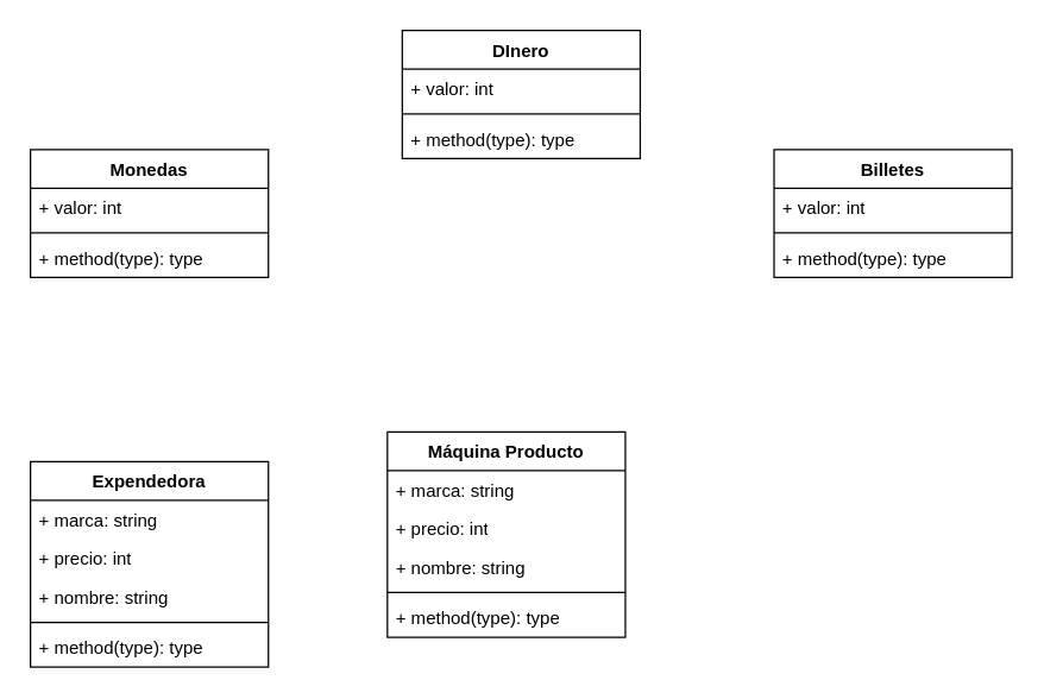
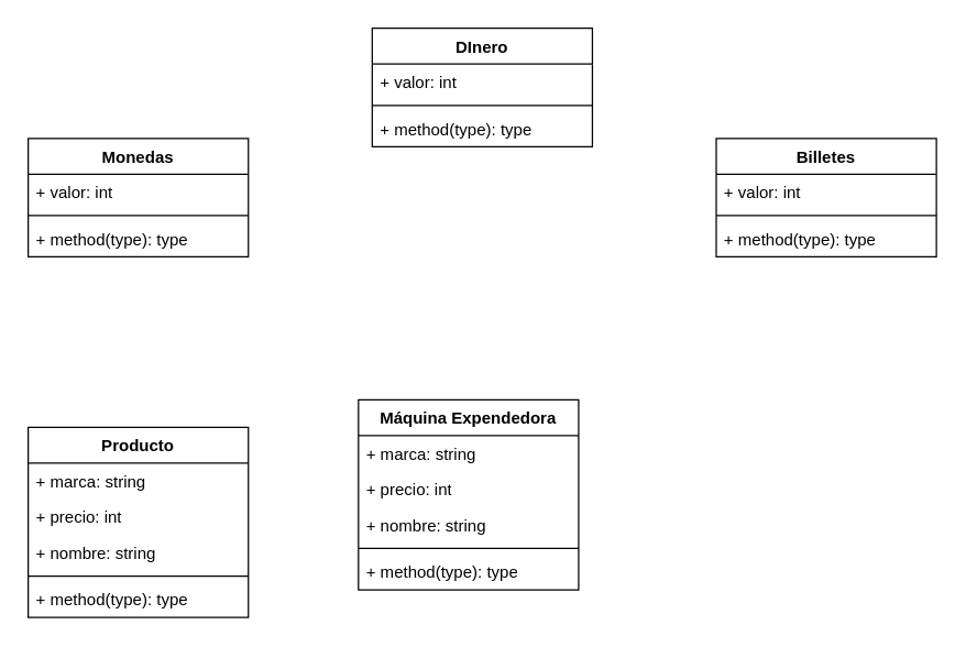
  <mxCell id="0" />
  <mxCell id="1" parent="0" />
- <mxCell id="2" value="Expendedora" style="swimlane;fontStyle=1;align=center;verticalAlign=top;childLayout=stackLayout;horizontal=1;startSize=26;horizontalStack=0;resizeParent=1;resizeParentMax=0;resizeLast=0;collapsible=1;marginBottom=0;whiteSpace=wrap;html=1;" vertex="1" parent="1"><mxGeometry x="20" y="310" width="160" height="138" as="geometry" /></mxCell>
+ <mxCell id="2" value="Producto" style="swimlane;fontStyle=1;align=center;verticalAlign=top;childLayout=stackLayout;horizontal=1;startSize=26;horizontalStack=0;resizeParent=1;resizeParentMax=0;resizeLast=0;collapsible=1;marginBottom=0;whiteSpace=wrap;html=1;" vertex="1" parent="1"><mxGeometry x="20" y="310" width="160" height="138" as="geometry" /></mxCell>
  <mxCell id="3" value="+ marca: string&lt;br&gt;" style="text;strokeColor=none;fillColor=none;align=left;verticalAlign=top;spacingLeft=4;spacingRight=4;overflow=hidden;rotatable=0;points=[[0,0.5],[1,0.5]];portConstraint=eastwest;whiteSpace=wrap;html=1;" vertex="1" parent="2"><mxGeometry y="26" width="160" height="26" as="geometry" /></mxCell>
  <mxCell id="4" value="+ precio: int" style="text;strokeColor=none;fillColor=none;align=left;verticalAlign=top;spacingLeft=4;spacingRight=4;overflow=hidden;rotatable=0;points=[[0,0.5],[1,0.5]];portConstraint=eastwest;whiteSpace=wrap;html=1;" vertex="1" parent="2"><mxGeometry y="52" width="160" height="26" as="geometry" /></mxCell>
  <mxCell id="5" value="+ nombre: string" style="text;strokeColor=none;fillColor=none;align=left;verticalAlign=top;spacingLeft=4;spacingRight=4;overflow=hidden;rotatable=0;points=[[0,0.5],[1,0.5]];portConstraint=eastwest;whiteSpace=wrap;html=1;" vertex="1" parent="2"><mxGeometry y="78" width="160" height="26" as="geometry" /></mxCell>
  <mxCell id="6" value="" style="line;strokeWidth=1;fillColor=none;align=left;verticalAlign=middle;spacingTop=-1;spacingLeft=3;spacingRight=3;rotatable=0;labelPosition=right;points=[];portConstraint=eastwest;strokeColor=inherit;" vertex="1" parent="2"><mxGeometry y="104" width="160" height="8" as="geometry" /></mxCell>
  <mxCell id="7" value="+ method(type): type" style="text;strokeColor=none;fillColor=none;align=left;verticalAlign=top;spacingLeft=4;spacingRight=4;overflow=hidden;rotatable=0;points=[[0,0.5],[1,0.5]];portConstraint=eastwest;whiteSpace=wrap;html=1;" vertex="1" parent="2"><mxGeometry y="112" width="160" height="26" as="geometry" /></mxCell>
- <mxCell id="8" value="Máquina Producto" style="swimlane;fontStyle=1;align=center;verticalAlign=top;childLayout=stackLayout;horizontal=1;startSize=26;horizontalStack=0;resizeParent=1;resizeParentMax=0;resizeLast=0;collapsible=1;marginBottom=0;whiteSpace=wrap;html=1;" vertex="1" parent="1"><mxGeometry x="260" y="290" width="160" height="138" as="geometry" /></mxCell>
+ <mxCell id="8" value="Máquina Expendedora" style="swimlane;fontStyle=1;align=center;verticalAlign=top;childLayout=stackLayout;horizontal=1;startSize=26;horizontalStack=0;resizeParent=1;resizeParentMax=0;resizeLast=0;collapsible=1;marginBottom=0;whiteSpace=wrap;html=1;" vertex="1" parent="1"><mxGeometry x="260" y="290" width="160" height="138" as="geometry" /></mxCell>
  <mxCell id="9" value="+ marca: string&lt;br&gt;" style="text;strokeColor=none;fillColor=none;align=left;verticalAlign=top;spacingLeft=4;spacingRight=4;overflow=hidden;rotatable=0;points=[[0,0.5],[1,0.5]];portConstraint=eastwest;whiteSpace=wrap;html=1;" vertex="1" parent="8"><mxGeometry y="26" width="160" height="26" as="geometry" /></mxCell>
  <mxCell id="10" value="+ precio: int" style="text;strokeColor=none;fillColor=none;align=left;verticalAlign=top;spacingLeft=4;spacingRight=4;overflow=hidden;rotatable=0;points=[[0,0.5],[1,0.5]];portConstraint=eastwest;whiteSpace=wrap;html=1;" vertex="1" parent="8"><mxGeometry y="52" width="160" height="26" as="geometry" /></mxCell>
  <mxCell id="11" value="+ nombre: string" style="text;strokeColor=none;fillColor=none;align=left;verticalAlign=top;spacingLeft=4;spacingRight=4;overflow=hidden;rotatable=0;points=[[0,0.5],[1,0.5]];portConstraint=eastwest;whiteSpace=wrap;html=1;" vertex="1" parent="8"><mxGeometry y="78" width="160" height="26" as="geometry" /></mxCell>
  <mxCell id="12" value="" style="line;strokeWidth=1;fillColor=none;align=left;verticalAlign=middle;spacingTop=-1;spacingLeft=3;spacingRight=3;rotatable=0;labelPosition=right;points=[];portConstraint=eastwest;strokeColor=inherit;" vertex="1" parent="8"><mxGeometry y="104" width="160" height="8" as="geometry" /></mxCell>
  <mxCell id="13" value="+ method(type): type" style="text;strokeColor=none;fillColor=none;align=left;verticalAlign=top;spacingLeft=4;spacingRight=4;overflow=hidden;rotatable=0;points=[[0,0.5],[1,0.5]];portConstraint=eastwest;whiteSpace=wrap;html=1;" vertex="1" parent="8"><mxGeometry y="112" width="160" height="26" as="geometry" /></mxCell>
  <mxCell id="14" value="DInero" style="swimlane;fontStyle=1;align=center;verticalAlign=top;childLayout=stackLayout;horizontal=1;startSize=26;horizontalStack=0;resizeParent=1;resizeParentMax=0;resizeLast=0;collapsible=1;marginBottom=0;whiteSpace=wrap;html=1;" vertex="1" parent="1"><mxGeometry x="270" y="20" width="160" height="86" as="geometry" /></mxCell>
  <mxCell id="15" value="+ valor: int" style="text;strokeColor=none;fillColor=none;align=left;verticalAlign=top;spacingLeft=4;spacingRight=4;overflow=hidden;rotatable=0;points=[[0,0.5],[1,0.5]];portConstraint=eastwest;whiteSpace=wrap;html=1;" vertex="1" parent="14"><mxGeometry y="26" width="160" height="26" as="geometry" /></mxCell>
  <mxCell id="16" value="" style="line;strokeWidth=1;fillColor=none;align=left;verticalAlign=middle;spacingTop=-1;spacingLeft=3;spacingRight=3;rotatable=0;labelPosition=right;points=[];portConstraint=eastwest;strokeColor=inherit;" vertex="1" parent="14"><mxGeometry y="52" width="160" height="8" as="geometry" /></mxCell>
  <mxCell id="17" value="+ method(type): type" style="text;strokeColor=none;fillColor=none;align=left;verticalAlign=top;spacingLeft=4;spacingRight=4;overflow=hidden;rotatable=0;points=[[0,0.5],[1,0.5]];portConstraint=eastwest;whiteSpace=wrap;html=1;" vertex="1" parent="14"><mxGeometry y="60" width="160" height="26" as="geometry" /></mxCell>
  <mxCell id="18" value="Monedas" style="swimlane;fontStyle=1;align=center;verticalAlign=top;childLayout=stackLayout;horizontal=1;startSize=26;horizontalStack=0;resizeParent=1;resizeParentMax=0;resizeLast=0;collapsible=1;marginBottom=0;whiteSpace=wrap;html=1;" vertex="1" parent="1"><mxGeometry x="20" y="100" width="160" height="86" as="geometry" /></mxCell>
  <mxCell id="19" value="+ valor: int" style="text;strokeColor=none;fillColor=none;align=left;verticalAlign=top;spacingLeft=4;spacingRight=4;overflow=hidden;rotatable=0;points=[[0,0.5],[1,0.5]];portConstraint=eastwest;whiteSpace=wrap;html=1;" vertex="1" parent="18"><mxGeometry y="26" width="160" height="26" as="geometry" /></mxCell>
  <mxCell id="20" value="" style="line;strokeWidth=1;fillColor=none;align=left;verticalAlign=middle;spacingTop=-1;spacingLeft=3;spacingRight=3;rotatable=0;labelPosition=right;points=[];portConstraint=eastwest;strokeColor=inherit;" vertex="1" parent="18"><mxGeometry y="52" width="160" height="8" as="geometry" /></mxCell>
  <mxCell id="21" value="+ method(type): type" style="text;strokeColor=none;fillColor=none;align=left;verticalAlign=top;spacingLeft=4;spacingRight=4;overflow=hidden;rotatable=0;points=[[0,0.5],[1,0.5]];portConstraint=eastwest;whiteSpace=wrap;html=1;" vertex="1" parent="18"><mxGeometry y="60" width="160" height="26" as="geometry" /></mxCell>
  <mxCell id="22" value="Billetes" style="swimlane;fontStyle=1;align=center;verticalAlign=top;childLayout=stackLayout;horizontal=1;startSize=26;horizontalStack=0;resizeParent=1;resizeParentMax=0;resizeLast=0;collapsible=1;marginBottom=0;whiteSpace=wrap;html=1;" vertex="1" parent="1"><mxGeometry x="520" y="100" width="160" height="86" as="geometry" /></mxCell>
  <mxCell id="23" value="+ valor: int" style="text;strokeColor=none;fillColor=none;align=left;verticalAlign=top;spacingLeft=4;spacingRight=4;overflow=hidden;rotatable=0;points=[[0,0.5],[1,0.5]];portConstraint=eastwest;whiteSpace=wrap;html=1;" vertex="1" parent="22"><mxGeometry y="26" width="160" height="26" as="geometry" /></mxCell>
  <mxCell id="24" value="" style="line;strokeWidth=1;fillColor=none;align=left;verticalAlign=middle;spacingTop=-1;spacingLeft=3;spacingRight=3;rotatable=0;labelPosition=right;points=[];portConstraint=eastwest;strokeColor=inherit;" vertex="1" parent="22"><mxGeometry y="52" width="160" height="8" as="geometry" /></mxCell>
  <mxCell id="25" value="+ method(type): type" style="text;strokeColor=none;fillColor=none;align=left;verticalAlign=top;spacingLeft=4;spacingRight=4;overflow=hidden;rotatable=0;points=[[0,0.5],[1,0.5]];portConstraint=eastwest;whiteSpace=wrap;html=1;" vertex="1" parent="22"><mxGeometry y="60" width="160" height="26" as="geometry" /></mxCell>
